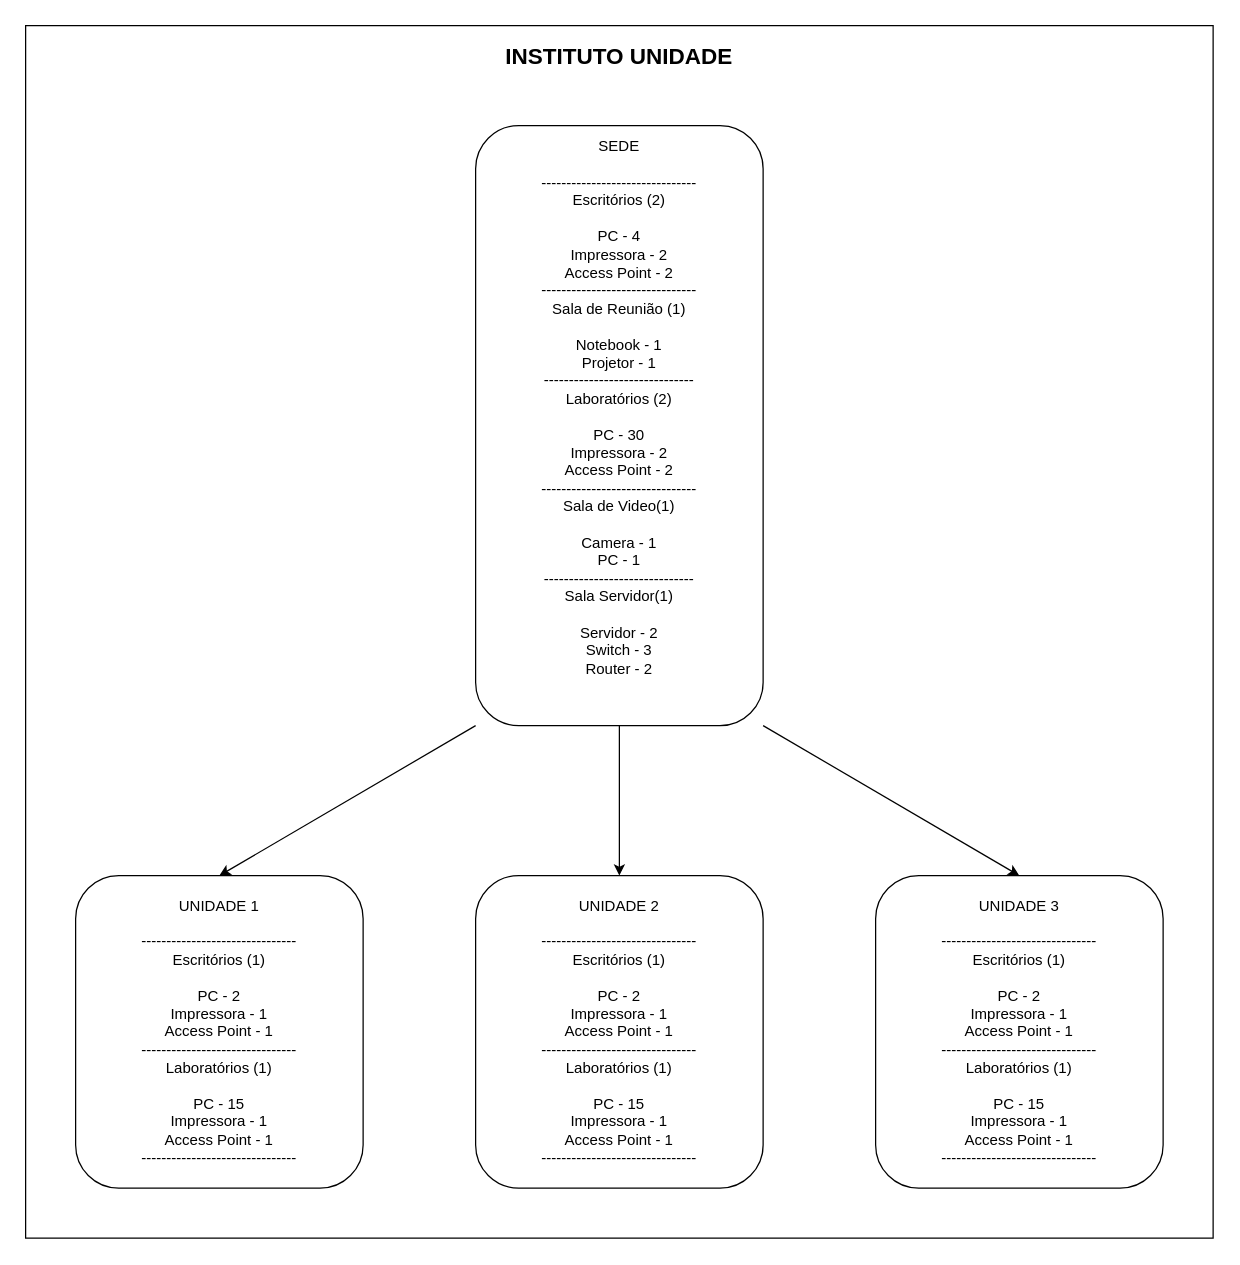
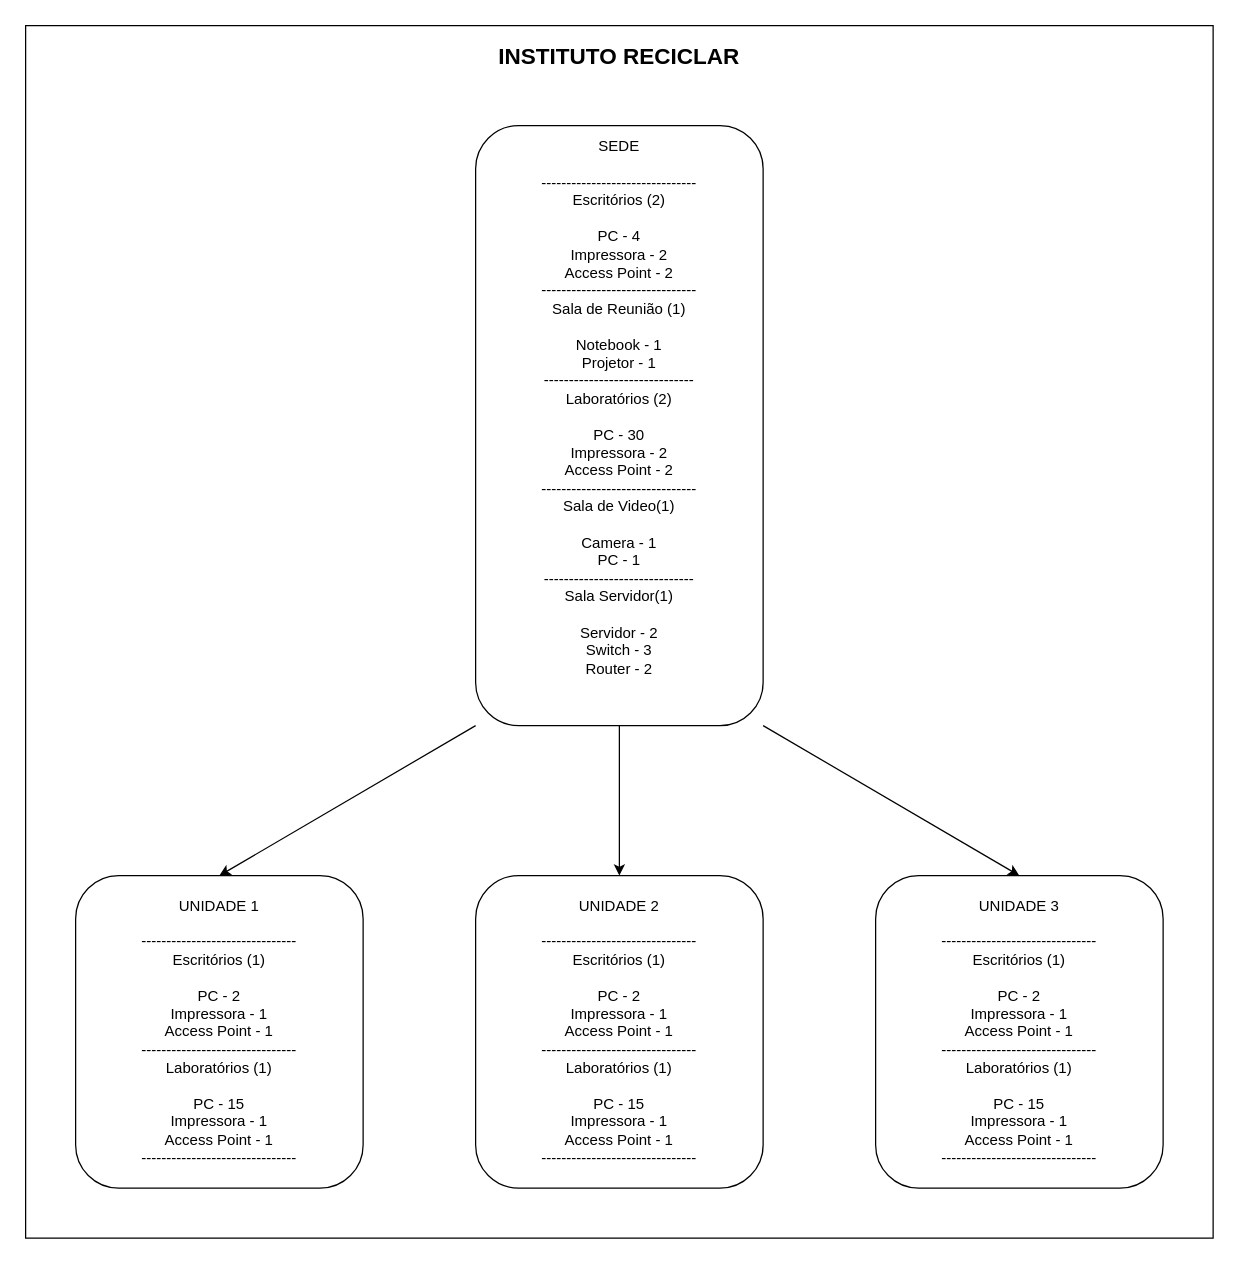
  <mxCell id="0" />
  <mxCell id="1" parent="0" />
  <mxCell id="2" value="" style="rounded=0;whiteSpace=wrap;html=1;gradientColor=default;fillColor=none;" parent="1" vertex="1"><mxGeometry x="20" y="20" width="950" height="970" as="geometry" /></mxCell>
  <mxCell id="3" style="rounded=0;orthogonalLoop=1;jettySize=auto;html=1;exitX=0;exitY=1;exitDx=0;exitDy=0;entryX=0.5;entryY=0;entryDx=0;entryDy=0;" parent="1" source="6" target="7" edge="1"><mxGeometry relative="1" as="geometry" /></mxCell>
  <mxCell id="4" style="edgeStyle=orthogonalEdgeStyle;rounded=0;orthogonalLoop=1;jettySize=auto;html=1;exitX=0.5;exitY=1;exitDx=0;exitDy=0;" parent="1" source="6" target="9" edge="1"><mxGeometry relative="1" as="geometry" /></mxCell>
  <mxCell id="5" style="rounded=0;orthogonalLoop=1;jettySize=auto;html=1;exitX=1;exitY=1;exitDx=0;exitDy=0;entryX=0.5;entryY=0;entryDx=0;entryDy=0;" parent="1" source="6" target="8" edge="1"><mxGeometry relative="1" as="geometry" /></mxCell>
  <mxCell id="6" value="SEDE&lt;br&gt;&lt;div&gt;&lt;br&gt;&lt;/div&gt;&lt;div&gt;-------------------------------&lt;/div&gt;&lt;div&gt;&lt;span style=&quot;background-color: initial;&quot;&gt;Escritórios (2)&lt;/span&gt;&lt;br&gt;&lt;/div&gt;&lt;div&gt;&lt;br&gt;&lt;/div&gt;&lt;div&gt;PC - 4&lt;/div&gt;&lt;div&gt;Impressora - 2&lt;/div&gt;&lt;div&gt;Access Point - 2&lt;/div&gt;&lt;div&gt;&lt;span style=&quot;background-color: initial;&quot;&gt;-------------------------------&lt;/span&gt;&lt;br&gt;&lt;/div&gt;&lt;div&gt;&lt;span style=&quot;background-color: initial;&quot;&gt;Sala de Reunião (1)&lt;/span&gt;&lt;/div&gt;&lt;div&gt;&lt;span style=&quot;background-color: initial;&quot;&gt;&lt;br&gt;&lt;/span&gt;&lt;/div&gt;&lt;div&gt;&lt;span style=&quot;background-color: initial;&quot;&gt;Notebook - 1&lt;/span&gt;&lt;/div&gt;&lt;div&gt;Projetor - 1&lt;/div&gt;&lt;div&gt;------------------------------&lt;/div&gt;&lt;div&gt;Laboratórios (2)&lt;/div&gt;&lt;div&gt;&lt;br&gt;&lt;/div&gt;&lt;div&gt;PC - 30&lt;/div&gt;&lt;div&gt;Impressora - 2&lt;/div&gt;&lt;div&gt;Access Point - 2&lt;/div&gt;&lt;div&gt;-------------------------------&lt;/div&gt;&lt;div&gt;Sala de Video(1)&lt;/div&gt;&lt;div&gt;&lt;br&gt;&lt;/div&gt;&lt;div&gt;Camera - 1&lt;/div&gt;&lt;div&gt;PC - 1&lt;/div&gt;&lt;div&gt;------------------------------&lt;/div&gt;&lt;div&gt;Sala Servidor(1)&lt;/div&gt;&lt;div&gt;&lt;br&gt;&lt;/div&gt;&lt;div&gt;Servidor - 2&lt;/div&gt;&lt;div&gt;Switch - 3&lt;/div&gt;&lt;div&gt;Router - 2&lt;/div&gt;&lt;div&gt;&lt;br&gt;&lt;/div&gt;&lt;div&gt;&lt;br&gt;&lt;/div&gt;" style="rounded=1;whiteSpace=wrap;html=1;" parent="1" vertex="1"><mxGeometry x="380" y="100" width="230" height="480" as="geometry" /></mxCell>
  <mxCell id="7" value="UNIDADE 1&lt;br style=&quot;border-color: var(--border-color);&quot;&gt;&lt;div style=&quot;border-color: var(--border-color);&quot;&gt;&lt;br style=&quot;border-color: var(--border-color);&quot;&gt;&lt;/div&gt;&lt;div style=&quot;border-color: var(--border-color);&quot;&gt;-------------------------------&lt;/div&gt;&lt;div style=&quot;border-color: var(--border-color);&quot;&gt;Escritórios (1)&lt;br style=&quot;border-color: var(--border-color);&quot;&gt;&lt;/div&gt;&lt;div style=&quot;border-color: var(--border-color);&quot;&gt;&lt;br style=&quot;border-color: var(--border-color);&quot;&gt;&lt;/div&gt;&lt;div style=&quot;border-color: var(--border-color);&quot;&gt;PC - 2&lt;/div&gt;&lt;div style=&quot;border-color: var(--border-color);&quot;&gt;Impressora - 1&lt;/div&gt;&lt;div style=&quot;border-color: var(--border-color);&quot;&gt;Access Point - 1&lt;/div&gt;&lt;div style=&quot;border-color: var(--border-color);&quot;&gt;&lt;span style=&quot;border-color: var(--border-color); background-color: initial;&quot;&gt;-------------------------------&lt;/span&gt;&lt;br style=&quot;border-color: var(--border-color);&quot;&gt;&lt;/div&gt;&lt;div style=&quot;border-color: var(--border-color);&quot;&gt;Laboratórios (1)&lt;/div&gt;&lt;div style=&quot;border-color: var(--border-color);&quot;&gt;&lt;br style=&quot;border-color: var(--border-color);&quot;&gt;&lt;/div&gt;&lt;div style=&quot;border-color: var(--border-color);&quot;&gt;PC - 15&lt;/div&gt;&lt;div style=&quot;border-color: var(--border-color);&quot;&gt;Impressora - 1&lt;/div&gt;&lt;div style=&quot;border-color: var(--border-color);&quot;&gt;Access Point - 1&lt;/div&gt;&lt;div style=&quot;border-color: var(--border-color);&quot;&gt;-------------------------------&lt;/div&gt;" style="rounded=1;whiteSpace=wrap;html=1;" parent="1" vertex="1"><mxGeometry x="60" y="700" width="230" height="250" as="geometry" /></mxCell>
  <mxCell id="8" value="UNIDADE 3&lt;br style=&quot;border-color: var(--border-color);&quot;&gt;&lt;div style=&quot;border-color: var(--border-color);&quot;&gt;&lt;br style=&quot;border-color: var(--border-color);&quot;&gt;&lt;/div&gt;&lt;div style=&quot;border-color: var(--border-color);&quot;&gt;-------------------------------&lt;/div&gt;&lt;div style=&quot;border-color: var(--border-color);&quot;&gt;Escritórios (1)&lt;br style=&quot;border-color: var(--border-color);&quot;&gt;&lt;/div&gt;&lt;div style=&quot;border-color: var(--border-color);&quot;&gt;&lt;br style=&quot;border-color: var(--border-color);&quot;&gt;&lt;/div&gt;&lt;div style=&quot;border-color: var(--border-color);&quot;&gt;PC - 2&lt;/div&gt;&lt;div style=&quot;border-color: var(--border-color);&quot;&gt;Impressora - 1&lt;/div&gt;&lt;div style=&quot;border-color: var(--border-color);&quot;&gt;Access Point - 1&lt;/div&gt;&lt;div style=&quot;border-color: var(--border-color);&quot;&gt;-------------------------------&lt;br style=&quot;border-color: var(--border-color);&quot;&gt;&lt;/div&gt;&lt;div style=&quot;border-color: var(--border-color);&quot;&gt;Laboratórios (1)&lt;/div&gt;&lt;div style=&quot;border-color: var(--border-color);&quot;&gt;&lt;br style=&quot;border-color: var(--border-color);&quot;&gt;&lt;/div&gt;&lt;div style=&quot;border-color: var(--border-color);&quot;&gt;PC - 15&lt;/div&gt;&lt;div style=&quot;border-color: var(--border-color);&quot;&gt;Impressora - 1&lt;/div&gt;&lt;div style=&quot;border-color: var(--border-color);&quot;&gt;Access Point - 1&lt;/div&gt;&lt;div style=&quot;border-color: var(--border-color);&quot;&gt;-------------------------------&lt;/div&gt;" style="rounded=1;whiteSpace=wrap;html=1;" parent="1" vertex="1"><mxGeometry x="700" y="700" width="230" height="250" as="geometry" /></mxCell>
  <mxCell id="9" value="UNIDADE 2&lt;br style=&quot;border-color: var(--border-color);&quot;&gt;&lt;div style=&quot;border-color: var(--border-color);&quot;&gt;&lt;br style=&quot;border-color: var(--border-color);&quot;&gt;&lt;/div&gt;&lt;div style=&quot;border-color: var(--border-color);&quot;&gt;-------------------------------&lt;/div&gt;&lt;div style=&quot;border-color: var(--border-color);&quot;&gt;Escritórios (1)&lt;br style=&quot;border-color: var(--border-color);&quot;&gt;&lt;/div&gt;&lt;div style=&quot;border-color: var(--border-color);&quot;&gt;&lt;br style=&quot;border-color: var(--border-color);&quot;&gt;&lt;/div&gt;&lt;div style=&quot;border-color: var(--border-color);&quot;&gt;PC - 2&lt;/div&gt;&lt;div style=&quot;border-color: var(--border-color);&quot;&gt;Impressora - 1&lt;/div&gt;&lt;div style=&quot;border-color: var(--border-color);&quot;&gt;Access Point - 1&lt;/div&gt;&lt;div style=&quot;border-color: var(--border-color);&quot;&gt;-------------------------------&lt;br style=&quot;border-color: var(--border-color);&quot;&gt;&lt;/div&gt;&lt;div style=&quot;border-color: var(--border-color);&quot;&gt;Laboratórios (1)&lt;/div&gt;&lt;div style=&quot;border-color: var(--border-color);&quot;&gt;&lt;br style=&quot;border-color: var(--border-color);&quot;&gt;&lt;/div&gt;&lt;div style=&quot;border-color: var(--border-color);&quot;&gt;PC - 15&lt;/div&gt;&lt;div style=&quot;border-color: var(--border-color);&quot;&gt;Impressora - 1&lt;/div&gt;&lt;div style=&quot;border-color: var(--border-color);&quot;&gt;Access Point - 1&lt;/div&gt;&lt;div style=&quot;border-color: var(--border-color);&quot;&gt;-------------------------------&lt;/div&gt;" style="rounded=1;whiteSpace=wrap;html=1;" parent="1" vertex="1"><mxGeometry x="380" y="700" width="230" height="250" as="geometry" /></mxCell>
- <mxCell id="10" value="&lt;b&gt;&lt;font style=&quot;font-size: 18px;&quot;&gt;INSTITUTO UNIDADE&lt;/font&gt;&lt;/b&gt;" style="text;html=1;align=center;verticalAlign=middle;whiteSpace=wrap;rounded=0;" parent="1" vertex="1"><mxGeometry x="235" y="30" width="520" height="30" as="geometry" /></mxCell>
+ <mxCell id="10" value="&lt;b&gt;&lt;font style=&quot;font-size: 18px;&quot;&gt;INSTITUTO RECICLAR&lt;/font&gt;&lt;/b&gt;" style="text;html=1;align=center;verticalAlign=middle;whiteSpace=wrap;rounded=0;" parent="1" vertex="1"><mxGeometry x="235" y="30" width="520" height="30" as="geometry" /></mxCell>
